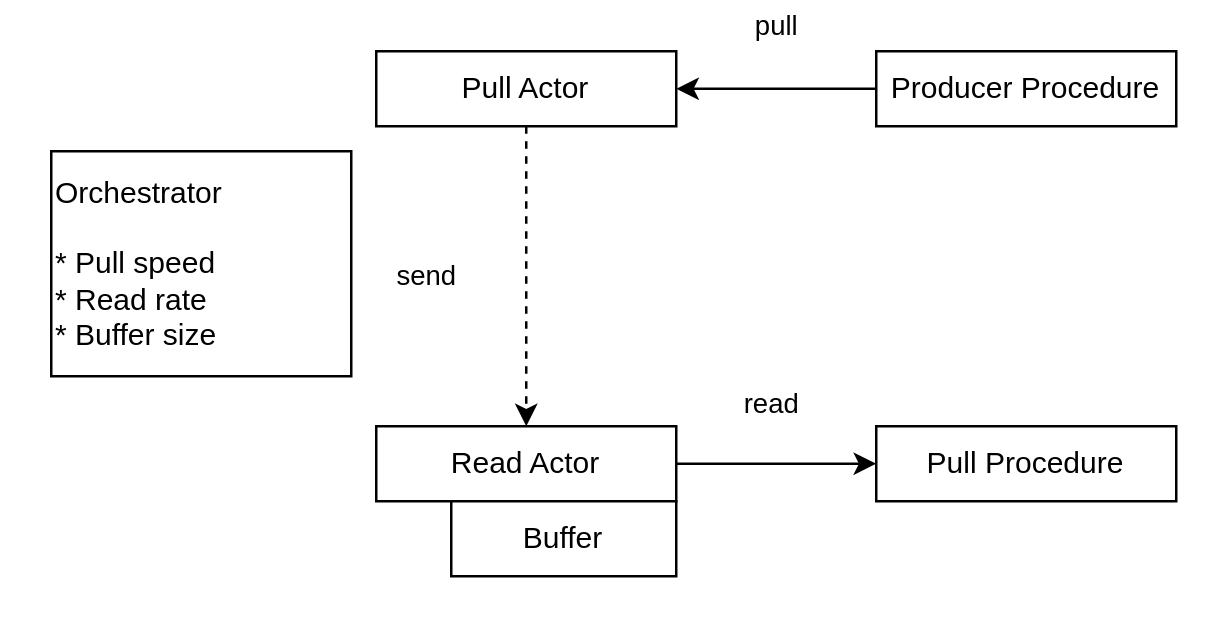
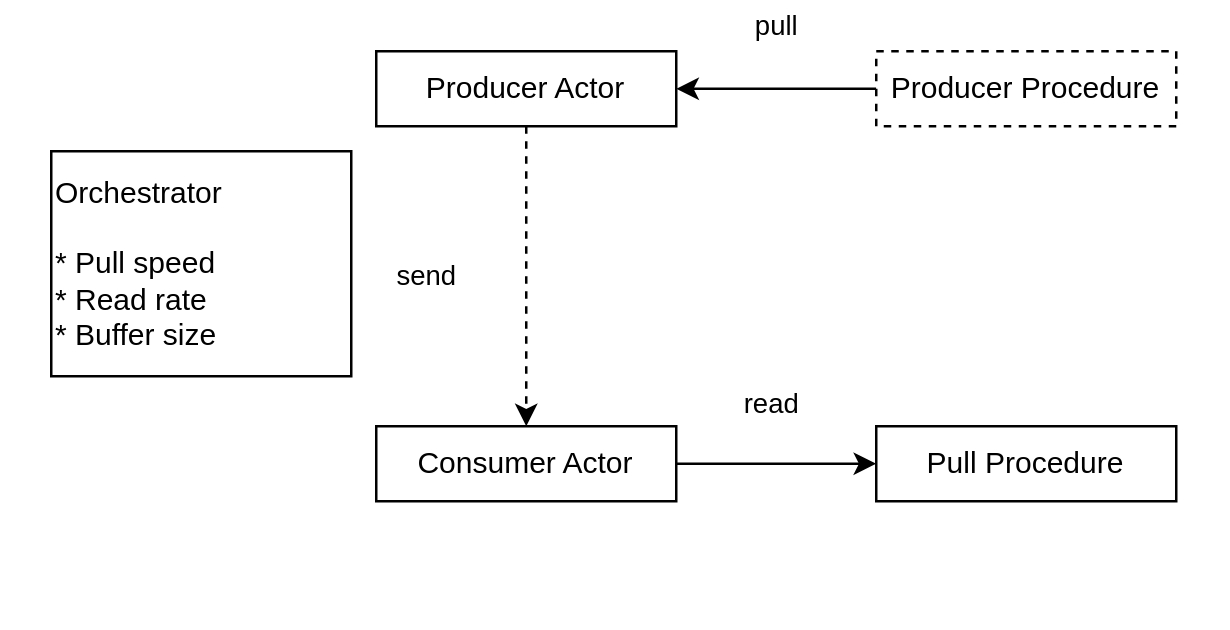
  <mxCell id="0" />
  <mxCell id="1" parent="0" />
  <mxCell id="2" value="send" style="edgeStyle=orthogonalEdgeStyle;rounded=0;orthogonalLoop=1;jettySize=auto;html=1;entryX=0.5;entryY=0;entryDx=0;entryDy=0;dashed=1;" edge="1" parent="1" source="3" target="8"><mxGeometry y="-40" relative="1" as="geometry"><mxPoint as="offset" /></mxGeometry></mxCell>
- <mxCell id="3" value="Pull Actor" style="rounded=0;whiteSpace=wrap;html=1;" vertex="1" parent="1"><mxGeometry x="150" y="20" width="120" height="30" as="geometry" /></mxCell>
+ <mxCell id="3" value="Producer Actor" style="rounded=0;whiteSpace=wrap;html=1;" vertex="1" parent="1"><mxGeometry x="150" y="20" width="120" height="30" as="geometry" /></mxCell>
  <mxCell id="4" value="pull" style="edgeStyle=orthogonalEdgeStyle;rounded=0;orthogonalLoop=1;jettySize=auto;html=1;entryX=1;entryY=0.5;entryDx=0;entryDy=0;" edge="1" parent="1" source="5" target="3"><mxGeometry y="-25" relative="1" as="geometry"><mxPoint as="offset" /></mxGeometry></mxCell>
- <mxCell id="5" value="Producer Procedure" style="rounded=0;whiteSpace=wrap;html=1;" vertex="1" parent="1"><mxGeometry x="350" y="20" width="120" height="30" as="geometry" /></mxCell>
+ <mxCell id="5" value="Producer Procedure" style="rounded=0;whiteSpace=wrap;html=1;dashed=1;" vertex="1" parent="1"><mxGeometry x="350" y="20" width="120" height="30" as="geometry" /></mxCell>
  <mxCell id="6" style="edgeStyle=orthogonalEdgeStyle;rounded=0;orthogonalLoop=1;jettySize=auto;html=1;entryX=0;entryY=0.5;entryDx=0;entryDy=0;" edge="1" parent="1" source="8" target="9"><mxGeometry relative="1" as="geometry" /></mxCell>
  <mxCell id="7" value="read" style="edgeLabel;html=1;align=center;verticalAlign=middle;resizable=0;points=[];" vertex="1" connectable="0" parent="6"><mxGeometry x="-0.075" y="-3" relative="1" as="geometry"><mxPoint y="-28" as="offset" /></mxGeometry></mxCell>
- <mxCell id="8" value="Read Actor" style="rounded=0;whiteSpace=wrap;html=1;" vertex="1" parent="1"><mxGeometry x="150" y="170" width="120" height="30" as="geometry" /></mxCell>
+ <mxCell id="8" value="Consumer Actor" style="rounded=0;whiteSpace=wrap;html=1;" vertex="1" parent="1"><mxGeometry x="150" y="170" width="120" height="30" as="geometry" /></mxCell>
  <mxCell id="9" value="Pull Procedure" style="rounded=0;whiteSpace=wrap;html=1;" vertex="1" parent="1"><mxGeometry x="350" y="170" width="120" height="30" as="geometry" /></mxCell>
- <mxCell id="10" value="Buffer" style="rounded=0;whiteSpace=wrap;html=1;" vertex="1" parent="1"><mxGeometry x="180" y="200" width="90" height="30" as="geometry" /></mxCell>
  <mxCell id="11" value="Orchestrator&lt;br&gt;&lt;br&gt;* Pull speed&lt;br&gt;* Read rate&lt;br&gt;* Buffer size" style="rounded=0;whiteSpace=wrap;html=1;align=left;" vertex="1" parent="1"><mxGeometry x="20" y="60" width="120" height="90" as="geometry" /></mxCell>
